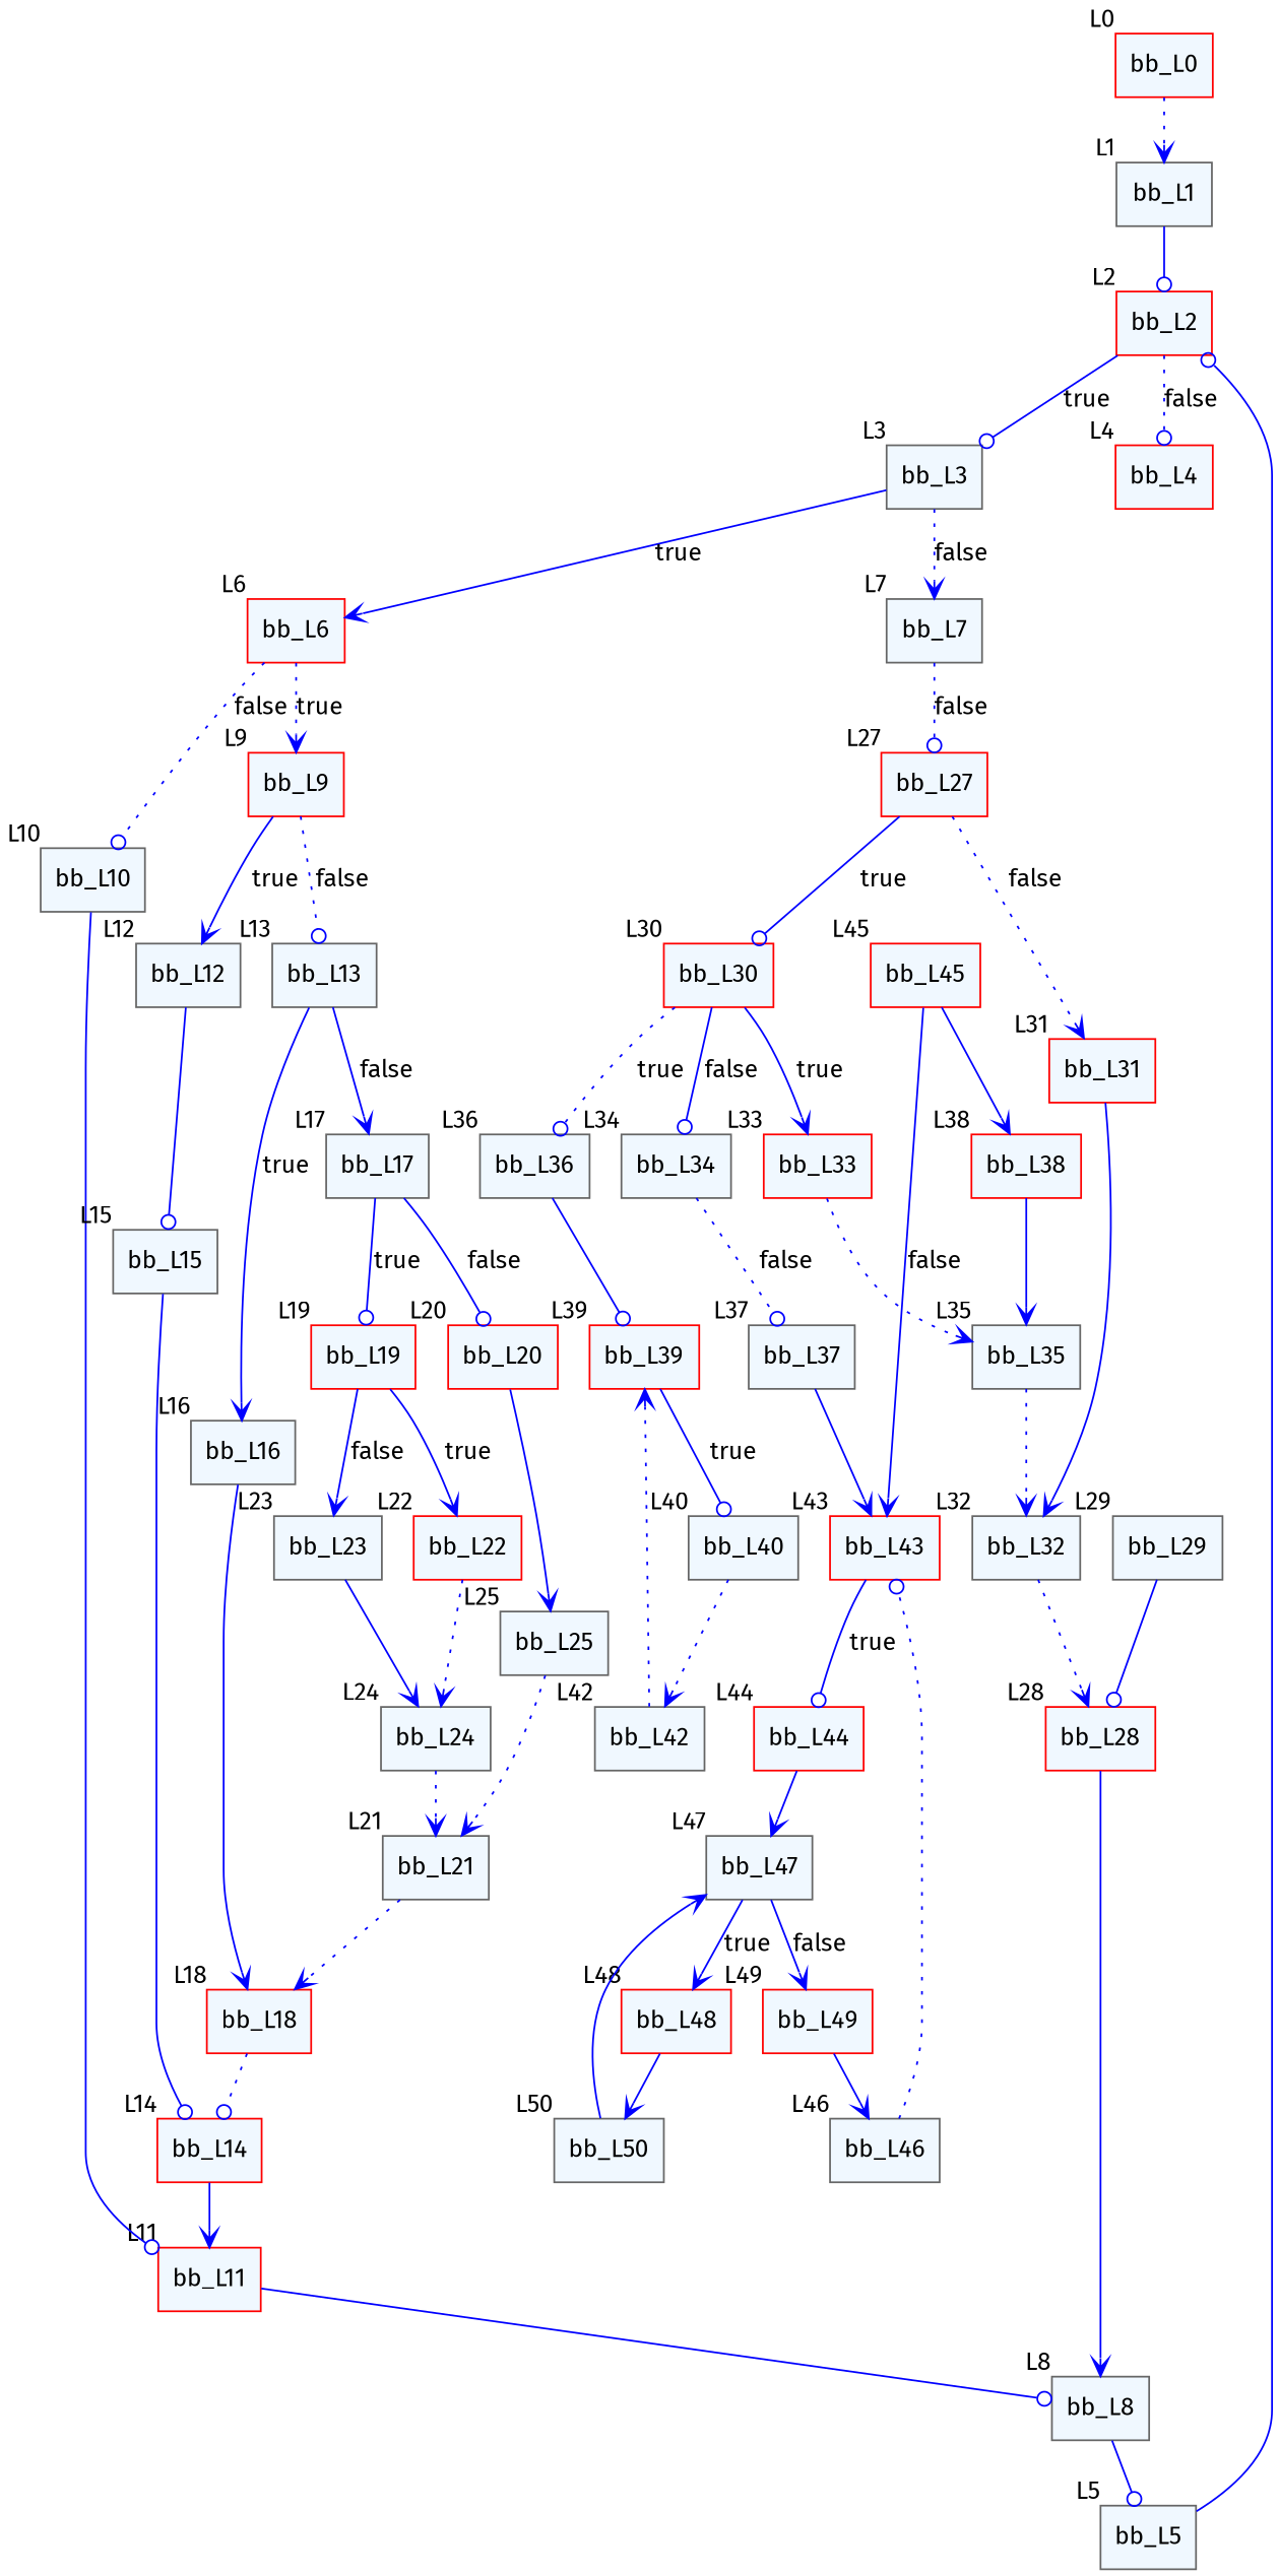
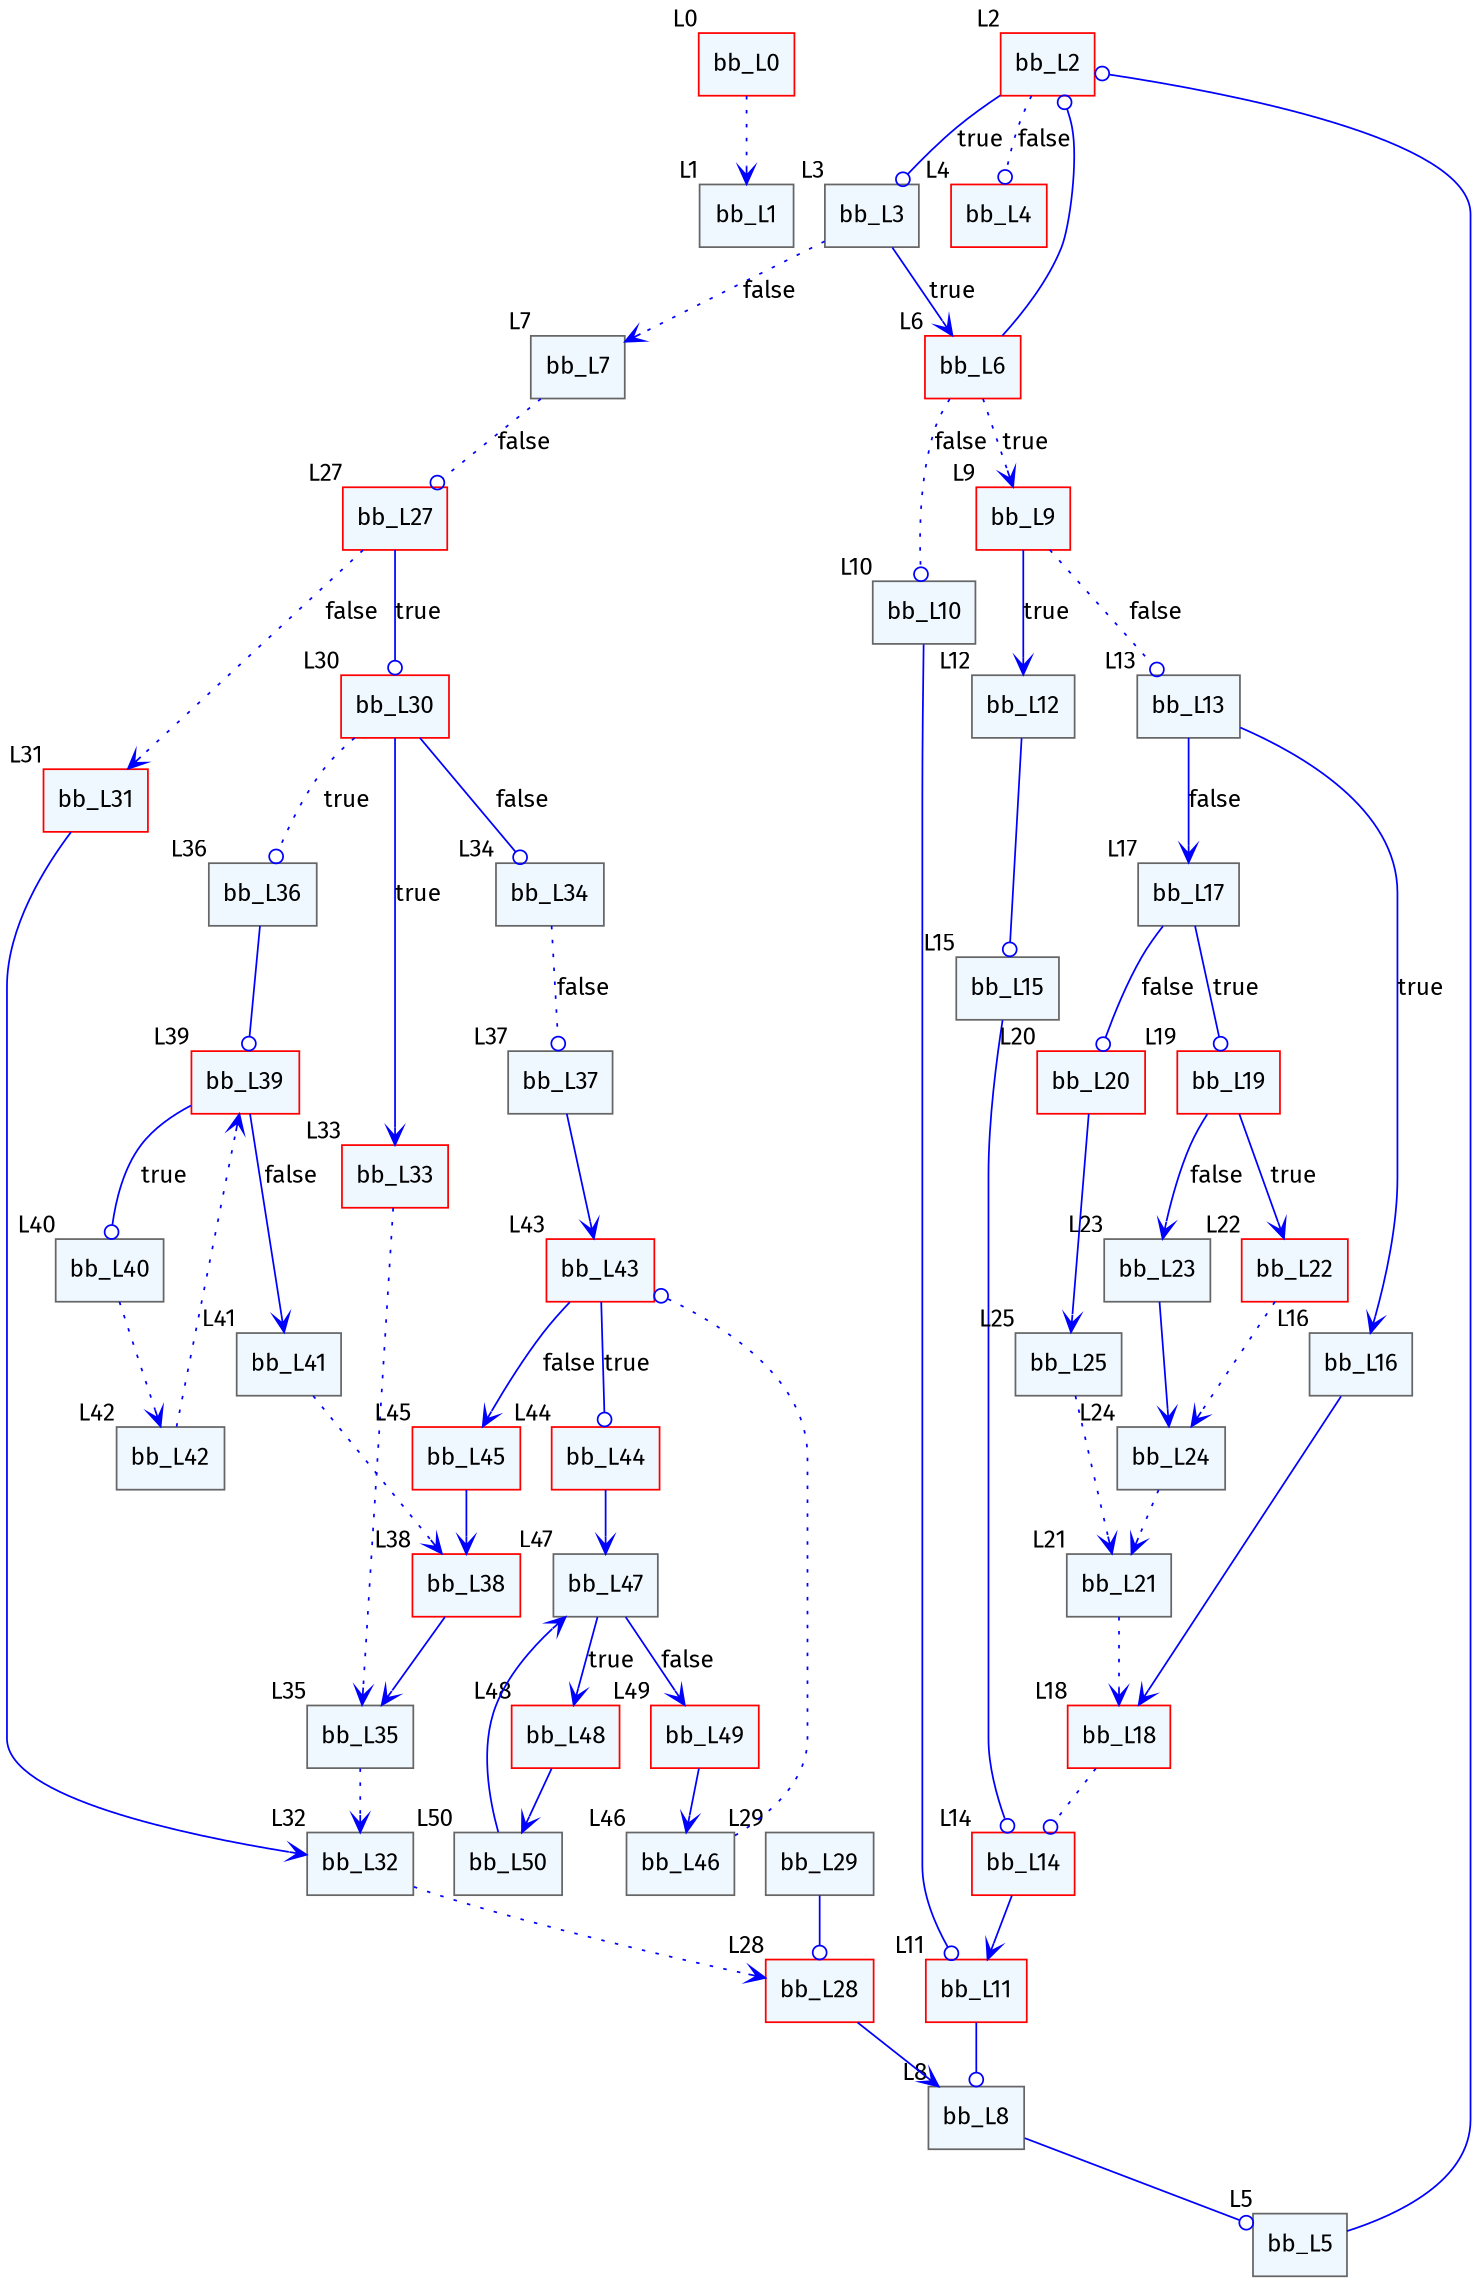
  digraph {
    bgcolor=white
    fontname="Fira Sans"
    forcelabels=true
    rankdir=TB
    node [color=gray40 fillcolor=AliceBlue fontname="Fira Sans" shape=rectangle style=filled]
    edge [arrowhead=vee color=Blue dir=forward fontname="Fira Sans" style=solid]
    bb_L0 [color=red xlabel=L0]
    bb_L1 [xlabel=L1]
    bb_L2 [color=red xlabel=L2]
    bb_L3 [xlabel=L3]
    bb_L4 [color=red xlabel=L4]
    bb_L6 [color=red xlabel=L6]
    bb_L7 [xlabel=L7]
    bb_L9 [color=red xlabel=L9]
    bb_L10 [xlabel=L10]
    bb_L27 [color=red xlabel=L27]
    bb_L12 [xlabel=L12]
    bb_L13 [xlabel=L13]
    bb_L11 [color=red xlabel=L11]
    bb_L15 [xlabel=L15]
    bb_L16 [xlabel=L16]
    bb_L17 [xlabel=L17]
    bb_L14 [color=red xlabel=L14]
    bb_L8 [xlabel=L8]
    bb_L5 [xlabel=L5]
    bb_L18 [color=red xlabel=L18]
    bb_L19 [color=red xlabel=L19]
    bb_L20 [color=red xlabel=L20]
    bb_L22 [color=red xlabel=L22]
    bb_L23 [xlabel=L23]
    bb_L25 [xlabel=L25]
    bb_L24 [xlabel=L24]
    bb_L21 [xlabel=L21]
    bb_L30 [color=red xlabel=L30]
    bb_L31 [color=red xlabel=L31]
    bb_L29 [xlabel=L29]
    bb_L28 [color=red xlabel=L28]
    bb_L33 [color=red xlabel=L33]
    bb_L34 [xlabel=L34]
    bb_L36 [xlabel=L36]
    bb_L32 [xlabel=L32]
    bb_L35 [xlabel=L35]
    bb_L37 [xlabel=L37]
    bb_L39 [color=red xlabel=L39]
    bb_L43 [color=red xlabel=L43]
    bb_L40 [xlabel=L40]
+   bb_L41 [xlabel=L41]
    bb_L42 [xlabel=L42]
    bb_L38 [color=red xlabel=L38]
    bb_L44 [color=red xlabel=L44]
    bb_L45 [color=red xlabel=L45]
    bb_L47 [xlabel=L47]
    bb_L48 [color=red xlabel=L48]
    bb_L49 [color=red xlabel=L49]
    bb_L50 [xlabel=L50]
    bb_L46 [xlabel=L46]
    bb_L0 -> bb_L1 [style=dotted]
-   bb_L1 -> bb_L2 [arrowhead=odot]
+   bb_L6 -> bb_L2 [arrowhead=odot]
    bb_L2 -> bb_L3 [arrowhead=odot label=true]
    bb_L2 -> bb_L4 [arrowhead=odot label=false style=dotted]
    bb_L3 -> bb_L6 [label=true]
    bb_L3 -> bb_L7 [label=false style=dotted]
    bb_L6 -> bb_L9 [label=true style=dotted]
    bb_L6 -> bb_L10 [arrowhead=odot label=false style=dotted]
    bb_L7 -> bb_L27 [arrowhead=odot label=false style=dotted]
    bb_L9 -> bb_L12 [label=true]
    bb_L9 -> bb_L13 [arrowhead=odot label=false style=dotted]
    bb_L10 -> bb_L11 [arrowhead=odot]
    bb_L27 -> bb_L30 [arrowhead=odot label=true]
    bb_L27 -> bb_L31 [label=false style=dotted]
    bb_L12 -> bb_L15 [arrowhead=odot]
    bb_L13 -> bb_L16 [label=true]
    bb_L13 -> bb_L17 [label=false]
    bb_L11 -> bb_L8 [arrowhead=odot]
    bb_L15 -> bb_L14 [arrowhead=odot]
    bb_L16 -> bb_L18
    bb_L17 -> bb_L19 [arrowhead=odot label=true]
    bb_L17 -> bb_L20 [arrowhead=odot label=false]
    bb_L14 -> bb_L11
    bb_L8 -> bb_L5 [arrowhead=odot]
    bb_L5 -> bb_L2 [arrowhead=odot]
    bb_L18 -> bb_L14 [arrowhead=odot style=dotted]
    bb_L19 -> bb_L22 [label=true]
    bb_L19 -> bb_L23 [label=false]
    bb_L20 -> bb_L25
    bb_L22 -> bb_L24 [style=dotted]
    bb_L23 -> bb_L24
    bb_L25 -> bb_L21 [style=dotted]
    bb_L24 -> bb_L21 [style=dotted]
    bb_L21 -> bb_L18 [style=dotted]
    bb_L30 -> bb_L33 [label=true]
    bb_L30 -> bb_L34 [arrowhead=odot label=false]
    bb_L30 -> bb_L36 [arrowhead=odot label=true style=dotted]
    bb_L31 -> bb_L32
    bb_L29 -> bb_L28 [arrowhead=odot]
    bb_L28 -> bb_L8
    bb_L33 -> bb_L35 [style=dotted]
    bb_L34 -> bb_L37 [arrowhead=odot label=false style=dotted]
    bb_L36 -> bb_L39 [arrowhead=odot]
    bb_L32 -> bb_L28 [style=dotted]
    bb_L35 -> bb_L32 [style=dotted]
    bb_L37 -> bb_L43
    bb_L39 -> bb_L40 [arrowhead=odot label=true]
+   bb_L39 -> bb_L41 [label=false]
    bb_L43 -> bb_L44 [arrowhead=odot label=true]
-   bb_L45 -> bb_L43 [label=false]
+   bb_L43 -> bb_L45 [label=false]
    bb_L40 -> bb_L42 [style=dotted]
+   bb_L41 -> bb_L38 [style=dotted]
    bb_L42 -> bb_L39 [style=dotted]
    bb_L38 -> bb_L35
    bb_L44 -> bb_L47
    bb_L45 -> bb_L38
    bb_L47 -> bb_L48 [label=true]
    bb_L47 -> bb_L49 [label=false]
    bb_L48 -> bb_L50
    bb_L49 -> bb_L46
    bb_L50 -> bb_L47
    bb_L46 -> bb_L43 [arrowhead=odot style=dotted]
  }
